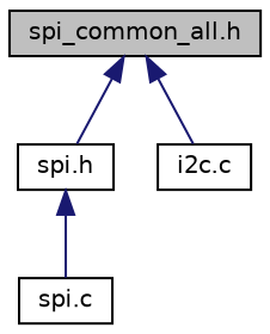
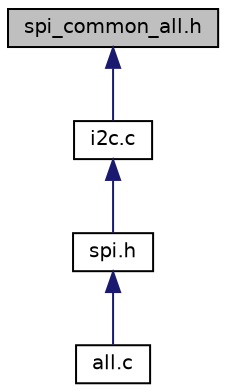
  digraph {
    node [color=black fillcolor=white fontname=Helvetica fontsize=10 shape=record style=filled]
    edge [color=midnightblue dir=back fontname=Helvetica fontsize=10 labelfontname=Helvetica labelfontsize=10 style=solid]
    n1 [fillcolor=grey75 fontcolor=black height=0.2 label="spi_common_all.h" width=0.4]
    n2 [height=0.2 label="spi.h" width=0.4]
    n3 [height=0.2 label="i2c.c" width=0.4]
-   n4 [height=0.2 label="spi.c" width=0.4]
-   n1 -> n2
+   n4 [height=0.2 label="all.c" width=0.4]
+   n3 -> n2
    n1 -> n3
    n2 -> n4
  }
